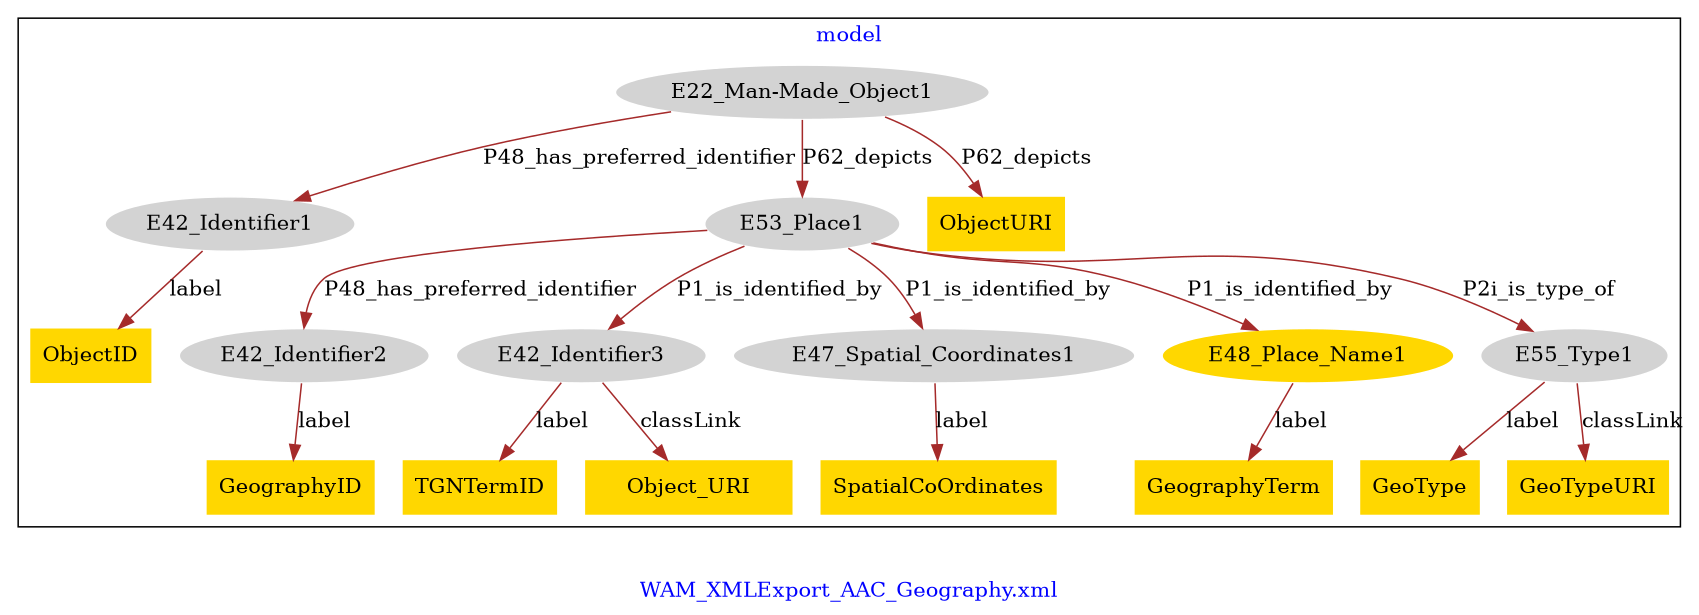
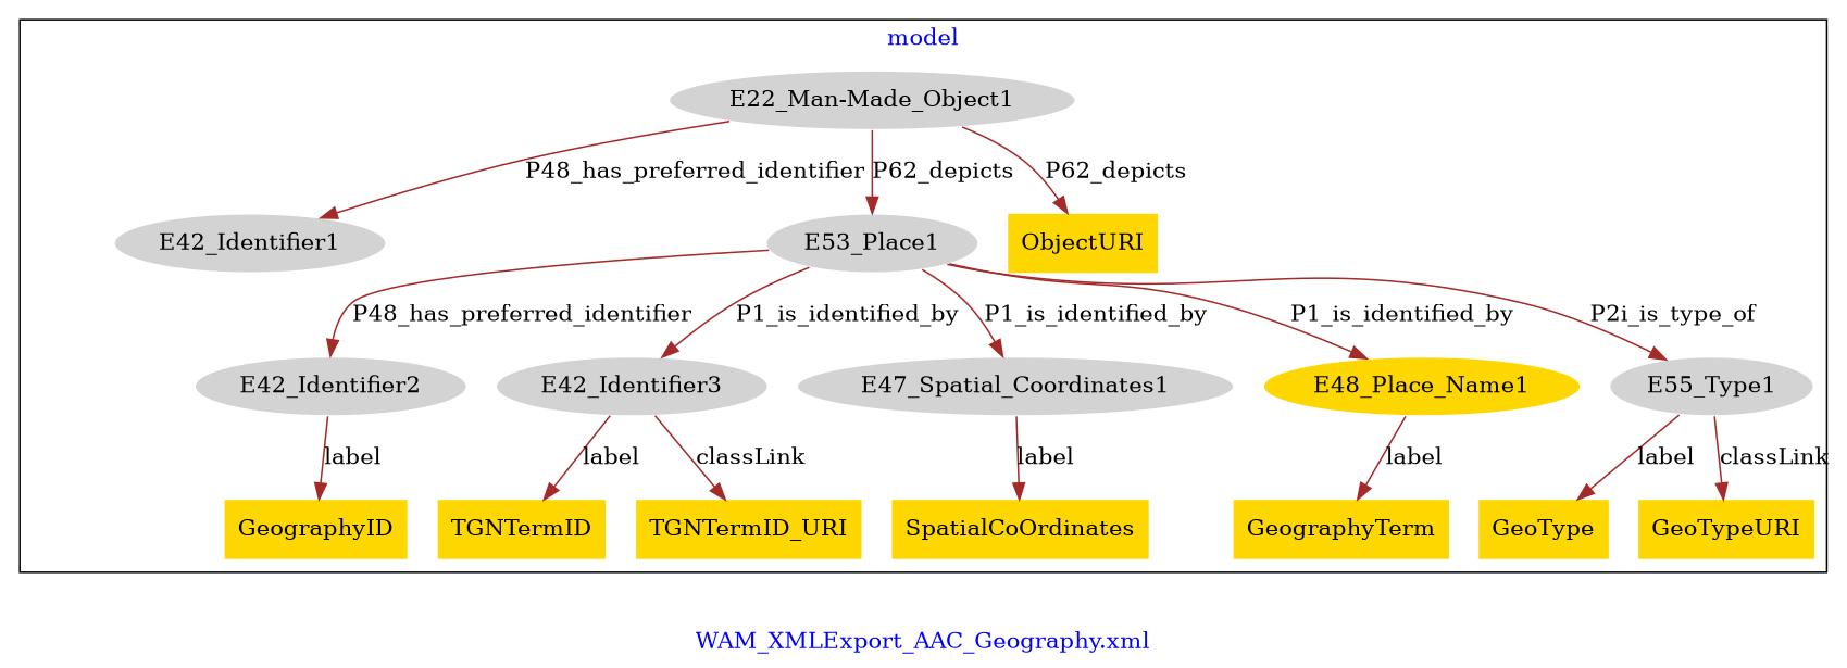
  digraph {
    fontcolor=blue
    label="WAM_XMLExport_AAC_Geography.xml"
    remincross=true
    node [fillcolor=gold style=filled shape=plaintext]
    edge [color=brown fontcolor=black]
    n1 [color=white fillcolor=lightgray label="E22_Man-Made_Object1" shape=""]
    n2 [color=white fillcolor=lightgray label=E42_Identifier1 shape=""]
    n3 [color=white fillcolor=lightgray label=E53_Place1 shape=""]
    n4 [color=white fillcolor=lightgray label=E42_Identifier2 shape=""]
    n5 [color=white fillcolor=lightgray label=E42_Identifier3 shape=""]
    n6 [color=white fillcolor=lightgray label=E47_Spatial_Coordinates1 shape=""]
    n7 [color=white label=E48_Place_Name1 shape=""]
    n8 [color=white fillcolor=lightgray label=E55_Type1 shape=""]
    n9 [label=SpatialCoOrdinates]
    n10 [label=TGNTermID]
-   n11 [label=ObjectID]
    n12 [label=GeoType]
    n13 [label=ObjectURI]
    n14 [label=GeographyID]
    n15 [label=GeoTypeURI]
    n16 [label=GeographyTerm]
-   n17 [label=Object_URI]
+   n17 [label=TGNTermID_URI]
    subgraph cluster_1 {
      label=model
      n1
      n2
      n3
      n4
      n5
      n6
      n7
      n8
      n9
      n10
-     n11
      n12
      n13
      n14
      n15
      n16
      n17
    }
    n1 -> n2 [label=P48_has_preferred_identifier]
    n1 -> n3 [label=P62_depicts]
    n1 -> n13 [label=P62_depicts]
-   n2 -> n11 [label=label]
    n3 -> n4 [label=P48_has_preferred_identifier]
    n3 -> n5 [label=P1_is_identified_by]
    n3 -> n6 [label=P1_is_identified_by]
    n3 -> n7 [label=P1_is_identified_by]
    n3 -> n8 [label=P2i_is_type_of]
    n4 -> n14 [label=label]
    n5 -> n10 [label=label]
    n5 -> n17 [label=classLink]
    n6 -> n9 [label=label]
    n7 -> n16 [label=label]
    n8 -> n12 [label=label]
    n8 -> n15 [label=classLink]
  }
